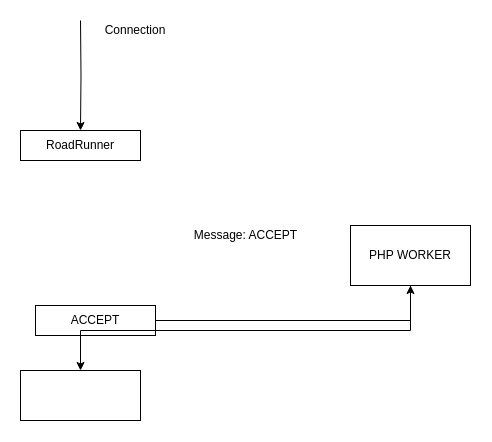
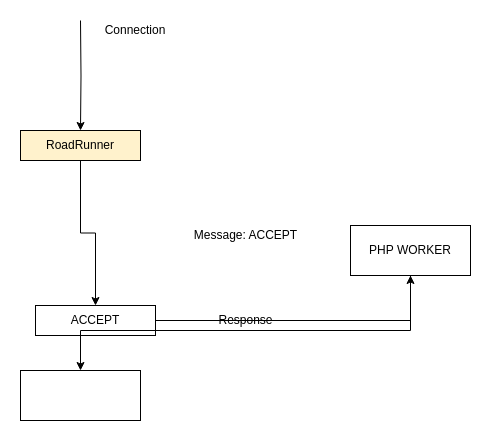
  <mxCell id="0" />
  <mxCell id="1" parent="0" />
  <mxCell id="2" style="edgeStyle=orthogonalEdgeStyle;rounded=0;orthogonalLoop=1;jettySize=auto;html=1;entryX=0.5;entryY=0;entryDx=0;entryDy=0;" edge="1" parent="1" target="4"><mxGeometry relative="1" as="geometry"><mxPoint x="80" y="20" as="targetPoint" /><mxPoint x="80" y="20" as="sourcePoint" /></mxGeometry></mxCell>
- <mxCell id="4" value="RoadRunner" style="rounded=0;whiteSpace=wrap;html=1;" vertex="1" parent="1"><mxGeometry x="20" y="130" width="120" height="30" as="geometry" /></mxCell>
+ <mxCell id="3" style="edgeStyle=orthogonalEdgeStyle;rounded=0;orthogonalLoop=1;jettySize=auto;html=1;exitX=0.5;exitY=1;exitDx=0;exitDy=0;entryX=0.5;entryY=0;entryDx=0;entryDy=0;" edge="1" parent="1" source="4" target="7"><mxGeometry relative="1" as="geometry" /></mxCell>
+ <mxCell id="4" value="RoadRunner" style="rounded=0;whiteSpace=wrap;html=1;fillColor=#fff2cc;" vertex="1" parent="1"><mxGeometry x="20" y="130" width="120" height="30" as="geometry" /></mxCell>
  <mxCell id="5" value="Connection" style="text;html=1;strokeColor=none;fillColor=none;align=center;verticalAlign=middle;whiteSpace=wrap;rounded=0;" vertex="1" parent="1"><mxGeometry x="80" y="20" width="110" height="20" as="geometry" /></mxCell>
  <mxCell id="6" style="edgeStyle=orthogonalEdgeStyle;rounded=0;orthogonalLoop=1;jettySize=auto;html=1;exitX=1;exitY=0.5;exitDx=0;exitDy=0;" edge="1" parent="1" source="7" target="9"><mxGeometry relative="1" as="geometry" /></mxCell>
  <mxCell id="7" value="ACCEPT" style="rounded=0;whiteSpace=wrap;html=1;" vertex="1" parent="1"><mxGeometry x="35" y="305" width="120" height="30" as="geometry" /></mxCell>
  <mxCell id="8" style="edgeStyle=orthogonalEdgeStyle;rounded=0;orthogonalLoop=1;jettySize=auto;html=1;exitX=0.5;exitY=1;exitDx=0;exitDy=0;entryX=0.5;entryY=0;entryDx=0;entryDy=0;" edge="1" parent="1" source="9" target="12"><mxGeometry relative="1" as="geometry"><mxPoint x="80" y="370" as="targetPoint" /><Array as="points"><mxPoint x="410" y="330" /><mxPoint x="80" y="330" /></Array></mxGeometry></mxCell>
- <mxCell id="9" value="PHP WORKER" style="rounded=0;whiteSpace=wrap;html=1;" vertex="1" parent="1"><mxGeometry x="350" y="225" width="120" height="60" as="geometry" /></mxCell>
+ <mxCell id="9" value="PHP WORKER" style="rounded=0;whiteSpace=wrap;html=1;" vertex="1" parent="1"><mxGeometry x="350" y="225" width="120" height="50" as="geometry" /></mxCell>
  <mxCell id="10" value="Message: ACCEPT" style="text;html=1;align=center;verticalAlign=middle;resizable=0;points=[];autosize=1;strokeColor=none;fillColor=none;" vertex="1" parent="1"><mxGeometry x="170" y="225" width="150" height="20" as="geometry" /></mxCell>
+ <mxCell id="11" value="Response" style="text;html=1;align=center;verticalAlign=middle;resizable=0;points=[];autosize=1;strokeColor=none;fillColor=none;" vertex="1" parent="1"><mxGeometry x="210" y="310" width="70" height="20" as="geometry" /></mxCell>
  <mxCell id="12" value="" style="rounded=0;whiteSpace=wrap;html=1;" vertex="1" parent="1"><mxGeometry x="20" y="370" width="120" height="50" as="geometry" /></mxCell>
